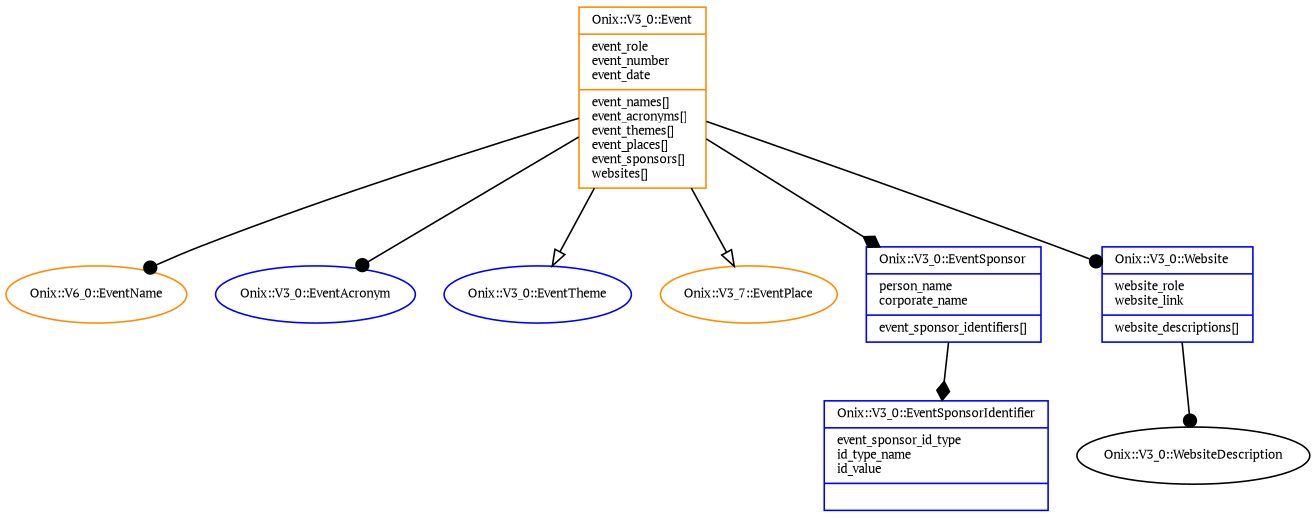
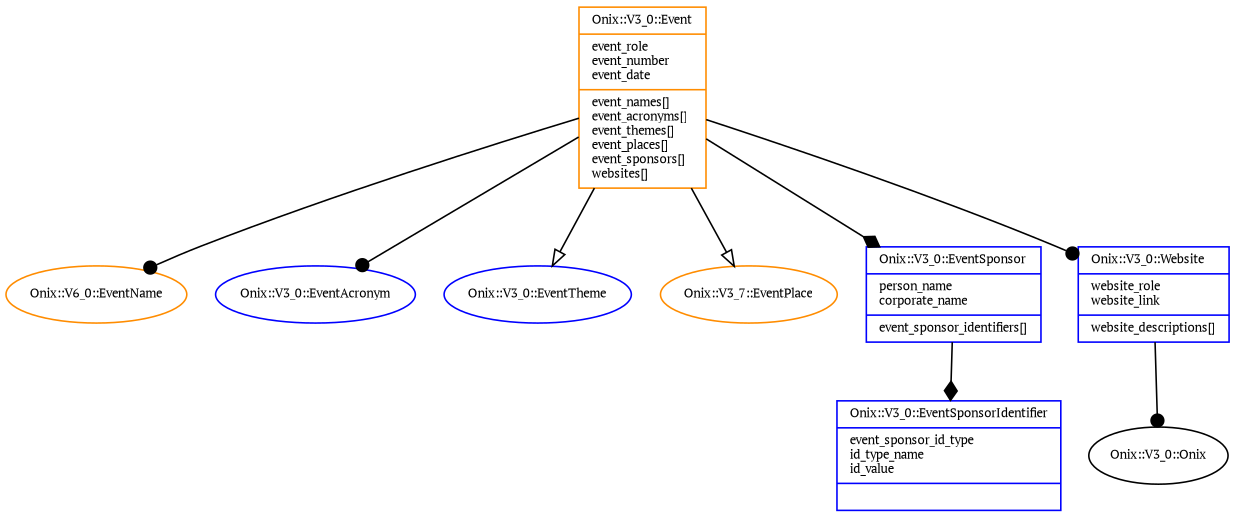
  digraph {
    fontname="PT Serif"
    fontsize=8
    node [color=blue fontname="PT Serif" fontsize=8 shape=oval]
    edge [arrowhead=dot fontname="PT Serif" fontsize=8]
    n1 [color=darkorange label="{Onix::V3_0::Event\l|event_role\levent_number\levent_date\l|event_names[]\levent_acronyms[]\levent_themes[]\levent_places[]\levent_sponsors[]\lwebsites[]\l}" shape=record]
    n2 [color=darkorange label="Onix::V6_0::EventName"]
    n3 [label="Onix::V3_0::EventAcronym"]
    n4 [label="Onix::V3_0::EventTheme"]
    n5 [color=darkorange label="Onix::V3_7::EventPlace"]
    n6 [label="{Onix::V3_0::EventSponsor\l|person_name\lcorporate_name\l|event_sponsor_identifiers[]\l}" shape=record]
    n7 [label="{Onix::V3_0::Website\l|website_role\lwebsite_link\l|website_descriptions[]\l}" shape=record]
    n8 [label="{Onix::V3_0::EventSponsorIdentifier\l|event_sponsor_id_type\lid_type_name\lid_value\l|\l}" shape=record]
-   n9 [color=black label="Onix::V3_0::WebsiteDescription"]
+   n9 [color=black label="Onix::V3_0::Onix"]
    n1 -> n2
    n1 -> n3
    n1 -> n4 [arrowhead=onormal]
    n1 -> n5 [arrowhead=onormal]
    n1 -> n6 [arrowhead=diamond]
    n1 -> n7
    n6 -> n8 [arrowhead=diamond]
    n7 -> n9
  }
